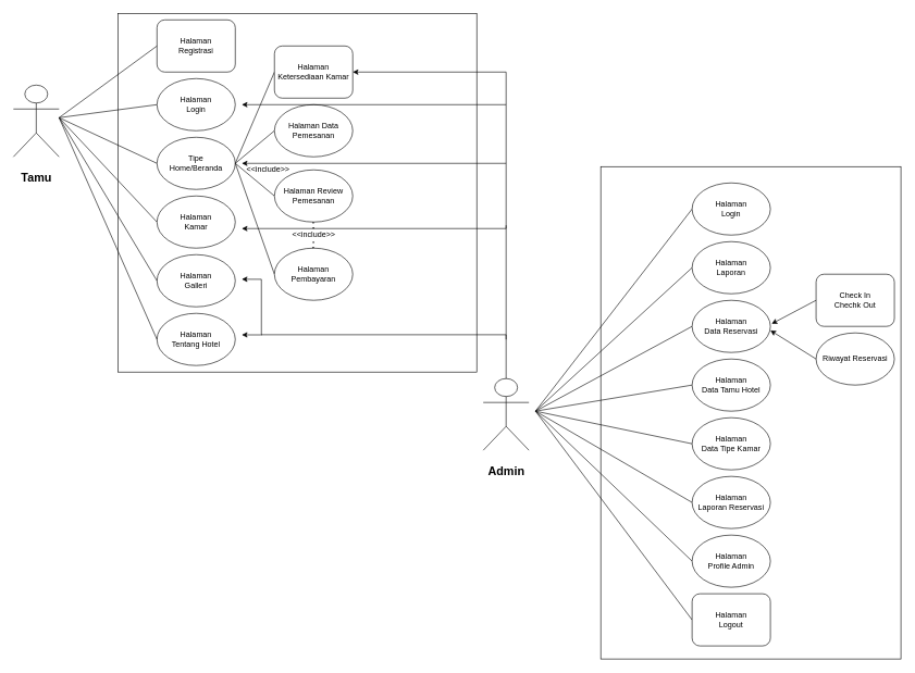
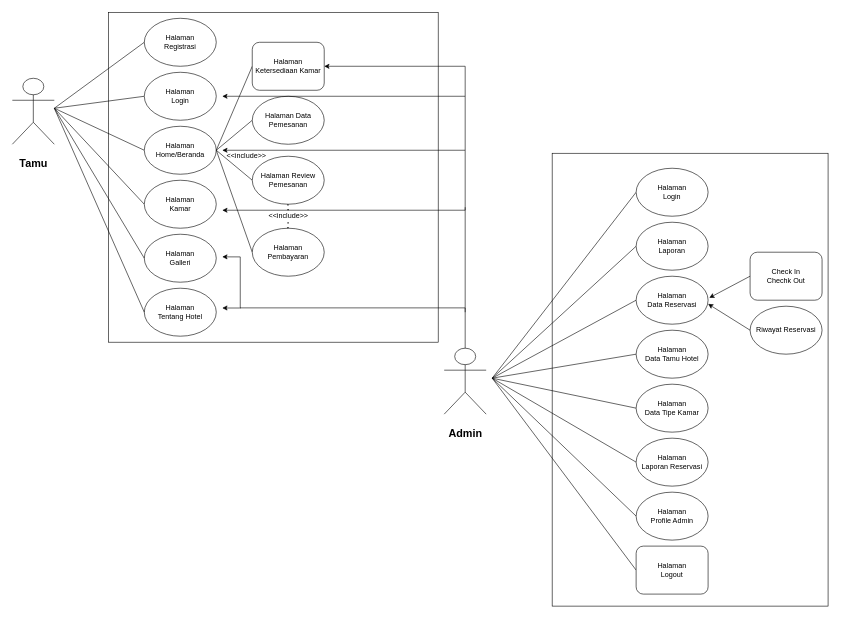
  <mxCell id="0" />
  <mxCell id="1" parent="0" />
  <mxCell id="2" value="" style="whiteSpace=wrap;html=1;" vertex="1" parent="1"><mxGeometry x="920" y="255" width="460" height="755" as="geometry" /></mxCell>
  <mxCell id="3" value="" style="whiteSpace=wrap;html=1;aspect=fixed;" vertex="1" parent="1"><mxGeometry x="180" y="20" width="550" height="550" as="geometry" /></mxCell>
  <mxCell id="4" value="&lt;h2&gt;Tamu&lt;/h2&gt;" style="shape=umlActor;verticalLabelPosition=bottom;verticalAlign=top;html=1;outlineConnect=0;" vertex="1" parent="1"><mxGeometry x="20" y="130" width="70" height="110" as="geometry" /></mxCell>
  <mxCell id="5" value="" style="endArrow=none;html=1;entryX=0;entryY=0.5;entryDx=0;entryDy=0;" edge="1" parent="1" target="8"><mxGeometry width="50" height="50" relative="1" as="geometry"><mxPoint x="90" y="180" as="sourcePoint" /><mxPoint x="240" y="180" as="targetPoint" /></mxGeometry></mxCell>
- <mxCell id="6" value="Halaman&lt;br&gt;Registrasi" style="whiteSpace=wrap;html=1;rounded=1;" vertex="1" parent="1"><mxGeometry x="240" y="30" width="120" height="80" as="geometry" /></mxCell>
+ <mxCell id="6" value="Halaman&lt;br&gt;Registrasi" style="ellipse;whiteSpace=wrap;html=1;" vertex="1" parent="1"><mxGeometry x="240" y="30" width="120" height="80" as="geometry" /></mxCell>
  <mxCell id="7" value="" style="endArrow=none;html=1;entryX=0;entryY=0.5;entryDx=0;entryDy=0;" edge="1" parent="1" target="6"><mxGeometry width="50" height="50" relative="1" as="geometry"><mxPoint x="90" y="180" as="sourcePoint" /><mxPoint x="240" y="90" as="targetPoint" /></mxGeometry></mxCell>
  <mxCell id="8" value="Halaman&lt;br&gt;Login" style="ellipse;whiteSpace=wrap;html=1;" vertex="1" parent="1"><mxGeometry x="240" y="120" width="120" height="80" as="geometry" /></mxCell>
  <mxCell id="9" value="" style="endArrow=none;html=1;entryX=0;entryY=0.5;entryDx=0;entryDy=0;" edge="1" parent="1" target="11"><mxGeometry width="50" height="50" relative="1" as="geometry"><mxPoint x="90" y="180" as="sourcePoint" /><mxPoint x="240" y="280" as="targetPoint" /></mxGeometry></mxCell>
  <mxCell id="10" value="" style="endArrow=none;html=1;entryX=0;entryY=0.5;entryDx=0;entryDy=0;" edge="1" parent="1" target="12"><mxGeometry width="50" height="50" relative="1" as="geometry"><mxPoint x="90" y="180" as="sourcePoint" /><mxPoint x="240" y="370" as="targetPoint" /></mxGeometry></mxCell>
- <mxCell id="11" value="Tipe&lt;br&gt;Home/Beranda" style="ellipse;whiteSpace=wrap;html=1;" vertex="1" parent="1"><mxGeometry x="240" y="210" width="120" height="80" as="geometry" /></mxCell>
+ <mxCell id="11" value="Halaman&lt;br&gt;Home/Beranda" style="ellipse;whiteSpace=wrap;html=1;" vertex="1" parent="1"><mxGeometry x="240" y="210" width="120" height="80" as="geometry" /></mxCell>
  <mxCell id="12" value="Halaman&lt;br&gt;Kamar" style="ellipse;whiteSpace=wrap;html=1;" vertex="1" parent="1"><mxGeometry x="240" y="300" width="120" height="80" as="geometry" /></mxCell>
  <mxCell id="13" value="" style="endArrow=none;html=1;entryX=0;entryY=0.5;entryDx=0;entryDy=0;" edge="1" parent="1" target="14"><mxGeometry width="50" height="50" relative="1" as="geometry"><mxPoint x="360" y="250" as="sourcePoint" /><mxPoint x="440" y="220" as="targetPoint" /></mxGeometry></mxCell>
  <mxCell id="14" value="&lt;span&gt;Halaman Ketersediaan Kamar&lt;/span&gt;" style="whiteSpace=wrap;html=1;rounded=1;" vertex="1" parent="1"><mxGeometry x="420" y="70" width="120" height="80" as="geometry" /></mxCell>
  <mxCell id="15" value="" style="endArrow=none;html=1;exitX=1;exitY=0.5;exitDx=0;exitDy=0;entryX=0;entryY=0.5;entryDx=0;entryDy=0;" edge="1" parent="1" source="11" target="16"><mxGeometry width="50" height="50" relative="1" as="geometry"><mxPoint x="380" y="290" as="sourcePoint" /><mxPoint x="450" y="290" as="targetPoint" /></mxGeometry></mxCell>
  <mxCell id="16" value="Halaman Data Pemesanan" style="ellipse;whiteSpace=wrap;html=1;" vertex="1" parent="1"><mxGeometry x="420" y="160" width="120" height="80" as="geometry" /></mxCell>
  <mxCell id="17" value="" style="endArrow=none;html=1;exitX=1;exitY=0.5;exitDx=0;exitDy=0;entryX=0;entryY=0.5;entryDx=0;entryDy=0;" edge="1" parent="1" source="11" target="18"><mxGeometry width="50" height="50" relative="1" as="geometry"><mxPoint x="374" y="320" as="sourcePoint" /><mxPoint x="440" y="330" as="targetPoint" /></mxGeometry></mxCell>
  <mxCell id="18" value="Halaman Review Pemesanan" style="ellipse;whiteSpace=wrap;html=1;" vertex="1" parent="1"><mxGeometry x="420" y="260" width="120" height="80" as="geometry" /></mxCell>
  <mxCell id="19" value="" style="endArrow=none;html=1;exitX=1;exitY=0.5;exitDx=0;exitDy=0;entryX=0;entryY=0.5;entryDx=0;entryDy=0;" edge="1" parent="1" source="11" target="20"><mxGeometry width="50" height="50" relative="1" as="geometry"><mxPoint x="360" y="390" as="sourcePoint" /><mxPoint x="430" y="400" as="targetPoint" /></mxGeometry></mxCell>
  <mxCell id="20" value="Halaman Pembayaran" style="ellipse;whiteSpace=wrap;html=1;" vertex="1" parent="1"><mxGeometry x="420" y="380" width="120" height="80" as="geometry" /></mxCell>
  <mxCell id="21" value="Halaman&lt;br&gt;Galleri" style="ellipse;whiteSpace=wrap;html=1;" vertex="1" parent="1"><mxGeometry x="240" y="390" width="120" height="80" as="geometry" /></mxCell>
  <mxCell id="22" value="Halaman&lt;br&gt;Tentang Hotel" style="ellipse;whiteSpace=wrap;html=1;" vertex="1" parent="1"><mxGeometry x="240" y="480" width="120" height="80" as="geometry" /></mxCell>
  <mxCell id="23" value="" style="endArrow=none;html=1;entryX=0;entryY=0.5;entryDx=0;entryDy=0;" edge="1" parent="1" target="21"><mxGeometry width="50" height="50" relative="1" as="geometry"><mxPoint x="90" y="180" as="sourcePoint" /><mxPoint x="160" y="360" as="targetPoint" /></mxGeometry></mxCell>
  <mxCell id="24" value="" style="endArrow=none;html=1;entryX=0;entryY=0.5;entryDx=0;entryDy=0;" edge="1" parent="1" target="22"><mxGeometry width="50" height="50" relative="1" as="geometry"><mxPoint x="90" y="180" as="sourcePoint" /><mxPoint x="110" y="405" as="targetPoint" /></mxGeometry></mxCell>
  <mxCell id="25" style="edgeStyle=orthogonalEdgeStyle;rounded=0;orthogonalLoop=1;jettySize=auto;html=1;" edge="1" parent="1" target="14"><mxGeometry relative="1" as="geometry"><mxPoint x="775" y="100" as="targetPoint" /><mxPoint x="775" y="160" as="sourcePoint" /><Array as="points"><mxPoint x="775" y="110" /></Array></mxGeometry></mxCell>
  <mxCell id="26" value="&lt;h2&gt;Admin&lt;/h2&gt;" style="shape=umlActor;verticalLabelPosition=bottom;verticalAlign=top;html=1;outlineConnect=0;" vertex="1" parent="1"><mxGeometry x="740" y="580" width="70" height="110" as="geometry" /></mxCell>
  <mxCell id="27" value="&amp;lt;&amp;lt;include&amp;gt;&amp;gt;" style="text;html=1;align=center;verticalAlign=middle;resizable=0;points=[];autosize=1;" vertex="1" parent="1"><mxGeometry x="370" y="250" width="80" height="20" as="geometry" /></mxCell>
  <mxCell id="28" value="" style="endArrow=none;dashed=1;html=1;dashPattern=1 3;strokeWidth=2;" edge="1" parent="1" source="29"><mxGeometry width="50" height="50" relative="1" as="geometry"><mxPoint x="479.5" y="380" as="sourcePoint" /><mxPoint x="479.5" y="340" as="targetPoint" /></mxGeometry></mxCell>
  <mxCell id="29" value="&amp;lt;&amp;lt;include&amp;gt;&amp;gt;" style="text;html=1;align=center;verticalAlign=middle;resizable=0;points=[];autosize=1;" vertex="1" parent="1"><mxGeometry x="440" y="350" width="80" height="20" as="geometry" /></mxCell>
  <mxCell id="30" value="" style="endArrow=none;dashed=1;html=1;dashPattern=1 3;strokeWidth=2;" edge="1" parent="1" target="29"><mxGeometry width="50" height="50" relative="1" as="geometry"><mxPoint x="479.5" y="380" as="sourcePoint" /><mxPoint x="479.5" y="340" as="targetPoint" /></mxGeometry></mxCell>
  <mxCell id="31" style="edgeStyle=orthogonalEdgeStyle;rounded=0;orthogonalLoop=1;jettySize=auto;html=1;jumpSize=6;entryX=1;entryY=0.375;entryDx=0;entryDy=0;entryPerimeter=0;" edge="1" parent="1"><mxGeometry relative="1" as="geometry"><mxPoint x="370" y="513" as="targetPoint" /><mxPoint x="401" y="513" as="sourcePoint" /><Array as="points"><mxPoint x="399" y="513" /><mxPoint x="399" y="513" /></Array></mxGeometry></mxCell>
  <mxCell id="32" style="edgeStyle=orthogonalEdgeStyle;rounded=0;orthogonalLoop=1;jettySize=auto;html=1;" edge="1" parent="1"><mxGeometry relative="1" as="geometry"><mxPoint x="370" y="250" as="targetPoint" /><mxPoint x="775" y="520" as="sourcePoint" /><Array as="points"><mxPoint x="775" y="250" /></Array></mxGeometry></mxCell>
  <mxCell id="33" style="edgeStyle=orthogonalEdgeStyle;rounded=0;orthogonalLoop=1;jettySize=auto;html=1;" edge="1" parent="1"><mxGeometry relative="1" as="geometry"><mxPoint x="370" y="350" as="targetPoint" /><mxPoint x="775" y="345" as="sourcePoint" /><Array as="points"><mxPoint x="775" y="350" /></Array></mxGeometry></mxCell>
  <mxCell id="34" style="edgeStyle=orthogonalEdgeStyle;rounded=0;orthogonalLoop=1;jettySize=auto;html=1;" edge="1" parent="1"><mxGeometry relative="1" as="geometry"><mxPoint x="370" y="160" as="targetPoint" /><mxPoint x="775" y="250" as="sourcePoint" /><Array as="points"><mxPoint x="775" y="160" /></Array></mxGeometry></mxCell>
  <mxCell id="35" style="edgeStyle=orthogonalEdgeStyle;rounded=0;orthogonalLoop=1;jettySize=auto;html=1;" edge="1" parent="1"><mxGeometry relative="1" as="geometry"><mxPoint x="370" y="427.75" as="targetPoint" /><mxPoint x="775" y="580" as="sourcePoint" /><Array as="points"><mxPoint x="775" y="512.75" /><mxPoint x="400" y="512.75" /><mxPoint x="400" y="427.75" /></Array></mxGeometry></mxCell>
  <mxCell id="36" value="" style="endArrow=none;html=1;" edge="1" parent="1"><mxGeometry width="50" height="50" relative="1" as="geometry"><mxPoint x="820" y="630" as="sourcePoint" /><mxPoint x="1060" y="500" as="targetPoint" /></mxGeometry></mxCell>
  <mxCell id="37" value="" style="endArrow=none;html=1;" edge="1" parent="1"><mxGeometry width="50" height="50" relative="1" as="geometry"><mxPoint x="820" y="630" as="sourcePoint" /><mxPoint x="1060" y="590" as="targetPoint" /></mxGeometry></mxCell>
  <mxCell id="38" value="" style="endArrow=none;html=1;entryX=0;entryY=0.5;entryDx=0;entryDy=0;" edge="1" parent="1" target="42"><mxGeometry width="50" height="50" relative="1" as="geometry"><mxPoint x="820" y="630" as="sourcePoint" /><mxPoint x="1060" y="660" as="targetPoint" /></mxGeometry></mxCell>
  <mxCell id="39" value="" style="endArrow=none;html=1;entryX=0;entryY=0.5;entryDx=0;entryDy=0;" edge="1" parent="1" target="43"><mxGeometry width="50" height="50" relative="1" as="geometry"><mxPoint x="820" y="630" as="sourcePoint" /><mxPoint x="1060" y="740" as="targetPoint" /></mxGeometry></mxCell>
  <mxCell id="40" value="&lt;span&gt;Halaman&lt;/span&gt;&lt;br&gt;&lt;span&gt;Data Reservasi&lt;/span&gt;" style="ellipse;whiteSpace=wrap;html=1;" vertex="1" parent="1"><mxGeometry x="1060" y="460" width="120" height="80" as="geometry" /></mxCell>
  <mxCell id="41" value="Halaman&lt;br&gt;Data Tamu Hotel" style="ellipse;whiteSpace=wrap;html=1;" vertex="1" parent="1"><mxGeometry x="1060" y="550" width="120" height="80" as="geometry" /></mxCell>
  <mxCell id="42" value="Halaman &lt;br&gt;Data Tipe Kamar" style="ellipse;whiteSpace=wrap;html=1;" vertex="1" parent="1"><mxGeometry x="1060" y="640" width="120" height="80" as="geometry" /></mxCell>
  <mxCell id="43" value="Halaman&lt;br&gt;Laporan Reservasi" style="ellipse;whiteSpace=wrap;html=1;" vertex="1" parent="1"><mxGeometry x="1060" y="730" width="120" height="80" as="geometry" /></mxCell>
  <mxCell id="44" value="" style="endArrow=none;html=1;entryX=0;entryY=0.5;entryDx=0;entryDy=0;" edge="1" parent="1" target="47"><mxGeometry width="50" height="50" relative="1" as="geometry"><mxPoint x="820" y="630" as="sourcePoint" /><mxPoint x="1060" y="420" as="targetPoint" /></mxGeometry></mxCell>
  <mxCell id="45" value="" style="endArrow=none;html=1;entryX=0;entryY=0.5;entryDx=0;entryDy=0;" edge="1" parent="1" target="46"><mxGeometry width="50" height="50" relative="1" as="geometry"><mxPoint x="820" y="630" as="sourcePoint" /><mxPoint x="1060" y="860" as="targetPoint" /></mxGeometry></mxCell>
  <mxCell id="46" value="Halaman&lt;br&gt;Profile Admin" style="ellipse;whiteSpace=wrap;html=1;" vertex="1" parent="1"><mxGeometry x="1060" y="820" width="120" height="80" as="geometry" /></mxCell>
  <mxCell id="47" value="&lt;span&gt;Halaman&lt;/span&gt;&lt;br&gt;&lt;span&gt;Laporan&lt;/span&gt;" style="ellipse;whiteSpace=wrap;html=1;" vertex="1" parent="1"><mxGeometry x="1060" y="370" width="120" height="80" as="geometry" /></mxCell>
  <mxCell id="48" value="" style="endArrow=none;html=1;entryX=0;entryY=0.5;entryDx=0;entryDy=0;" edge="1" parent="1" target="49"><mxGeometry width="50" height="50" relative="1" as="geometry"><mxPoint x="820" y="630" as="sourcePoint" /><mxPoint x="1060" y="340" as="targetPoint" /></mxGeometry></mxCell>
  <mxCell id="49" value="&lt;span&gt;Halaman&lt;/span&gt;&lt;br&gt;&lt;span&gt;Login&lt;/span&gt;" style="ellipse;whiteSpace=wrap;html=1;" vertex="1" parent="1"><mxGeometry x="1060" y="280" width="120" height="80" as="geometry" /></mxCell>
  <mxCell id="50" value="Check In&lt;br&gt;Chechk Out" style="whiteSpace=wrap;html=1;rounded=1;" vertex="1" parent="1"><mxGeometry x="1250" y="420" width="120" height="80" as="geometry" /></mxCell>
  <mxCell id="51" value="Riwayat Reservasi" style="ellipse;whiteSpace=wrap;html=1;" vertex="1" parent="1"><mxGeometry x="1250" y="510" width="120" height="80" as="geometry" /></mxCell>
  <mxCell id="52" value="" style="endArrow=classic;html=1;entryX=1.02;entryY=0.453;entryDx=0;entryDy=0;entryPerimeter=0;exitX=0;exitY=0.5;exitDx=0;exitDy=0;" edge="1" parent="1" source="50" target="40"><mxGeometry width="50" height="50" relative="1" as="geometry"><mxPoint x="1180" y="550" as="sourcePoint" /><mxPoint x="1230" y="500" as="targetPoint" /><Array as="points"><mxPoint x="1182" y="496" /></Array></mxGeometry></mxCell>
  <mxCell id="53" value="" style="endArrow=classic;html=1;entryX=1;entryY=0.578;entryDx=0;entryDy=0;entryPerimeter=0;exitX=0;exitY=0.5;exitDx=0;exitDy=0;" edge="1" parent="1" source="51" target="40"><mxGeometry width="50" height="50" relative="1" as="geometry"><mxPoint x="1260" y="470" as="sourcePoint" /><mxPoint x="1192.4" y="506.24" as="targetPoint" /></mxGeometry></mxCell>
  <mxCell id="54" value="" style="endArrow=none;html=1;entryX=0;entryY=0.5;entryDx=0;entryDy=0;" edge="1" parent="1" target="55"><mxGeometry width="50" height="50" relative="1" as="geometry"><mxPoint x="820" y="630" as="sourcePoint" /><mxPoint x="1060" y="970" as="targetPoint" /></mxGeometry></mxCell>
  <mxCell id="55" value="Halaman&lt;br&gt;Logout" style="whiteSpace=wrap;html=1;rounded=1;" vertex="1" parent="1"><mxGeometry x="1060" y="910" width="120" height="80" as="geometry" /></mxCell>
